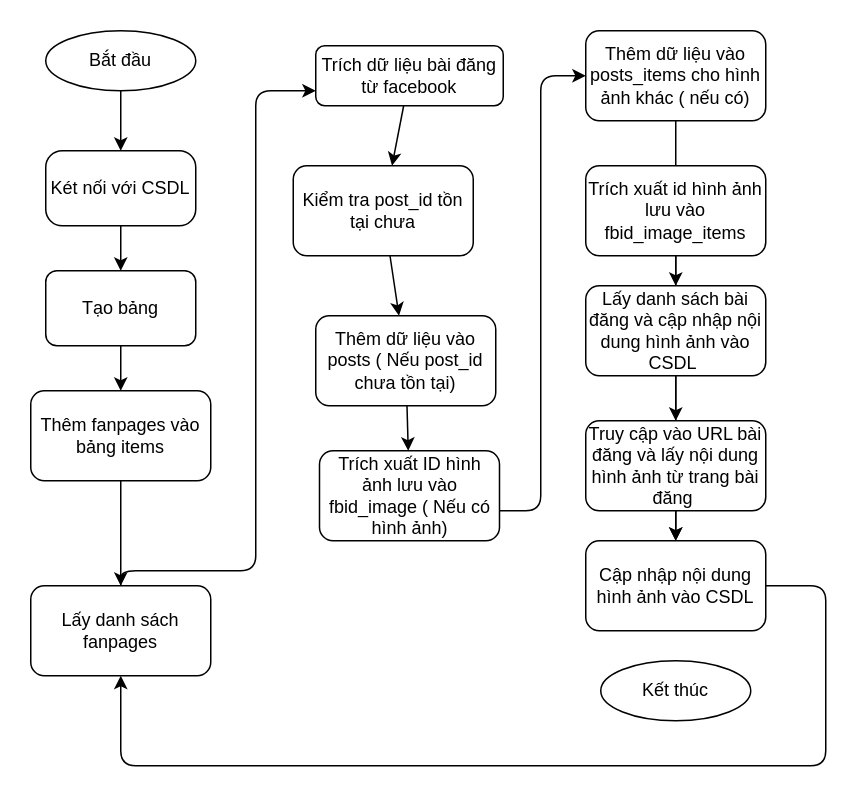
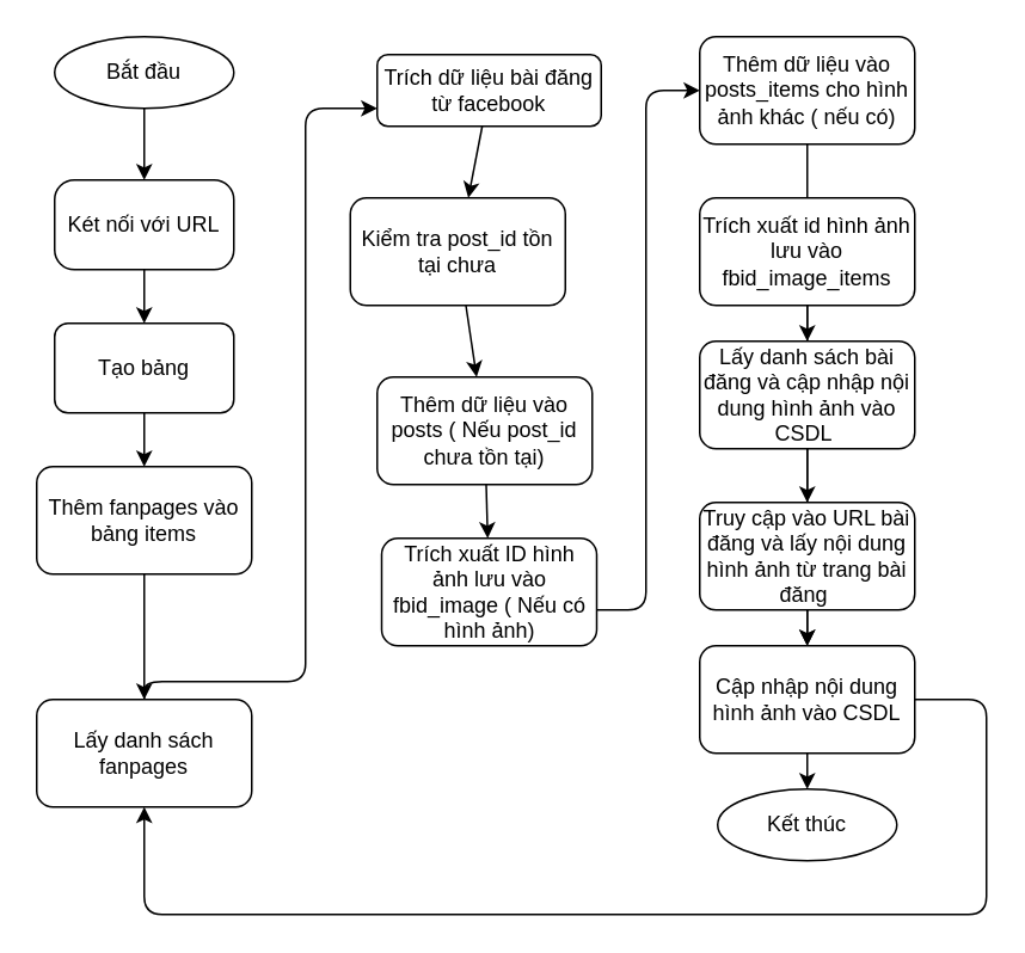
  <mxCell id="0" />
  <mxCell id="1" parent="0" />
  <mxCell id="2" style="edgeStyle=none;html=1;entryX=0.5;entryY=0;entryDx=0;entryDy=0;" parent="1" source="3" target="5" edge="1"><mxGeometry relative="1" as="geometry" /></mxCell>
  <mxCell id="3" value="Bắt đầu" style="ellipse;whiteSpace=wrap;html=1;" parent="1" vertex="1"><mxGeometry x="30" y="20" width="100" height="40" as="geometry" /></mxCell>
  <mxCell id="4" style="edgeStyle=none;html=1;entryX=0.5;entryY=0;entryDx=0;entryDy=0;" parent="1" source="5" target="7" edge="1"><mxGeometry relative="1" as="geometry" /></mxCell>
- <mxCell id="5" value="Két nối với CSDL" style="rounded=1;whiteSpace=wrap;html=1;arcSize=22;" parent="1" vertex="1"><mxGeometry x="30" y="100" width="100" height="50" as="geometry" /></mxCell>
+ <mxCell id="5" value="Két nối với URL" style="rounded=1;whiteSpace=wrap;html=1;arcSize=22;" parent="1" vertex="1"><mxGeometry x="30" y="100" width="100" height="50" as="geometry" /></mxCell>
  <mxCell id="6" style="edgeStyle=none;html=1;entryX=0.5;entryY=0;entryDx=0;entryDy=0;" parent="1" source="7" target="9" edge="1"><mxGeometry relative="1" as="geometry" /></mxCell>
  <mxCell id="7" value="Tạo bảng" style="rounded=1;whiteSpace=wrap;html=1;" parent="1" vertex="1"><mxGeometry x="30" y="180" width="100" height="50" as="geometry" /></mxCell>
  <mxCell id="8" value="" style="edgeStyle=none;html=1;" parent="1" source="9" target="11" edge="1"><mxGeometry relative="1" as="geometry" /></mxCell>
  <mxCell id="9" value="Thêm fanpages vào bảng items" style="rounded=1;whiteSpace=wrap;html=1;" parent="1" vertex="1"><mxGeometry x="20" y="260" width="120" height="60" as="geometry" /></mxCell>
  <mxCell id="10" style="edgeStyle=orthogonalEdgeStyle;html=1;entryX=0;entryY=0.75;entryDx=0;entryDy=0;" parent="1" source="11" target="13" edge="1"><mxGeometry relative="1" as="geometry"><mxPoint x="160" y="-30" as="targetPoint" /><Array as="points"><mxPoint x="170" y="380" /><mxPoint x="170" y="60" /></Array></mxGeometry></mxCell>
  <mxCell id="11" value="Lấy danh sách fanpages" style="rounded=1;whiteSpace=wrap;html=1;" parent="1" vertex="1"><mxGeometry x="20" y="390" width="120" height="60" as="geometry" /></mxCell>
  <mxCell id="12" value="" style="edgeStyle=none;html=1;" parent="1" source="13" target="15" edge="1"><mxGeometry relative="1" as="geometry" /></mxCell>
  <mxCell id="13" value="Trích dữ liệu bài đăng từ facebook" style="rounded=1;whiteSpace=wrap;html=1;" parent="1" vertex="1"><mxGeometry x="210" y="30" width="125" height="40" as="geometry" /></mxCell>
  <mxCell id="14" value="" style="edgeStyle=none;html=1;" parent="1" source="15" target="17" edge="1"><mxGeometry relative="1" as="geometry" /></mxCell>
  <mxCell id="15" value="Kiểm tra post_id tồn tại chưa" style="rounded=1;whiteSpace=wrap;html=1;" parent="1" vertex="1"><mxGeometry x="195" y="110" width="120" height="60" as="geometry" /></mxCell>
  <mxCell id="16" value="" style="edgeStyle=none;html=1;" parent="1" source="17" target="19" edge="1"><mxGeometry relative="1" as="geometry" /></mxCell>
  <mxCell id="17" value="Thêm dữ liệu vào posts ( Nếu post_id chưa tồn tại)" style="rounded=1;whiteSpace=wrap;html=1;" parent="1" vertex="1"><mxGeometry x="210" y="210" width="120" height="60" as="geometry" /></mxCell>
  <mxCell id="18" style="edgeStyle=orthogonalEdgeStyle;html=1;entryX=0;entryY=0.5;entryDx=0;entryDy=0;" parent="1" source="19" target="21" edge="1"><mxGeometry relative="1" as="geometry"><mxPoint x="272.5" y="440" as="targetPoint" /><Array as="points"><mxPoint x="360" y="340" /><mxPoint x="360" y="50" /></Array></mxGeometry></mxCell>
  <mxCell id="19" value="Trích xuất ID hình ảnh lưu vào fbid_image ( Nếu có hình ảnh)" style="rounded=1;whiteSpace=wrap;html=1;" parent="1" vertex="1"><mxGeometry x="212.5" y="300" width="120" height="60" as="geometry" /></mxCell>
  <mxCell id="20" value="" style="edgeStyle=orthogonalEdgeStyle;html=1;" parent="1" source="21" target="25" edge="1"><mxGeometry relative="1" as="geometry" /></mxCell>
  <mxCell id="21" value="Thêm dữ liệu vào posts_items cho hình ảnh khác ( nếu có)" style="rounded=1;whiteSpace=wrap;html=1;" parent="1" vertex="1"><mxGeometry x="390" y="20" width="120" height="60" as="geometry" /></mxCell>
  <mxCell id="22" value="" style="edgeStyle=orthogonalEdgeStyle;html=1;" parent="1" source="23" target="27" edge="1"><mxGeometry relative="1" as="geometry" /></mxCell>
  <mxCell id="23" value="Trích xuất id hình ảnh lưu vào fbid_image_items" style="rounded=1;whiteSpace=wrap;html=1;" parent="1" vertex="1"><mxGeometry x="390" y="110" width="120" height="60" as="geometry" /></mxCell>
  <mxCell id="24" value="" style="edgeStyle=orthogonalEdgeStyle;html=1;" parent="1" source="25" target="30" edge="1"><mxGeometry relative="1" as="geometry" /></mxCell>
  <mxCell id="25" value="Lấy danh sách bài đăng và cập nhập nội dung hình ảnh vào CSDL&amp;nbsp;" style="rounded=1;whiteSpace=wrap;html=1;" parent="1" vertex="1"><mxGeometry x="390" y="190" width="120" height="60" as="geometry" /></mxCell>
  <mxCell id="26" value="" style="edgeStyle=orthogonalEdgeStyle;html=1;" parent="1" source="27" target="30" edge="1"><mxGeometry relative="1" as="geometry" /></mxCell>
  <mxCell id="27" value="Truy cập vào URL bài đăng và lấy nội dung hình ảnh từ trang bài đăng&amp;nbsp;" style="rounded=1;whiteSpace=wrap;html=1;" parent="1" vertex="1"><mxGeometry x="390" y="280" width="120" height="60" as="geometry" /></mxCell>
+ <mxCell id="28" value="" style="edgeStyle=orthogonalEdgeStyle;html=1;" parent="1" source="30" target="31" edge="1"><mxGeometry relative="1" as="geometry" /></mxCell>
  <mxCell id="29" style="edgeStyle=orthogonalEdgeStyle;html=1;entryX=0.5;entryY=1;entryDx=0;entryDy=0;" parent="1" source="30" edge="1" target="11"><mxGeometry relative="1" as="geometry"><mxPoint x="80" y="420" as="targetPoint" /><Array as="points"><mxPoint x="550" y="390" /><mxPoint x="550" y="510" /><mxPoint x="80" y="510" /></Array></mxGeometry></mxCell>
  <mxCell id="30" value="Cập nhập nội dung hình ảnh vào CSDL" style="rounded=1;whiteSpace=wrap;html=1;" parent="1" vertex="1"><mxGeometry x="390" y="360" width="120" height="60" as="geometry" /></mxCell>
  <mxCell id="31" value="Kết thúc" style="ellipse;whiteSpace=wrap;html=1;" parent="1" vertex="1"><mxGeometry x="400" y="440" width="100" height="40" as="geometry" /></mxCell>
